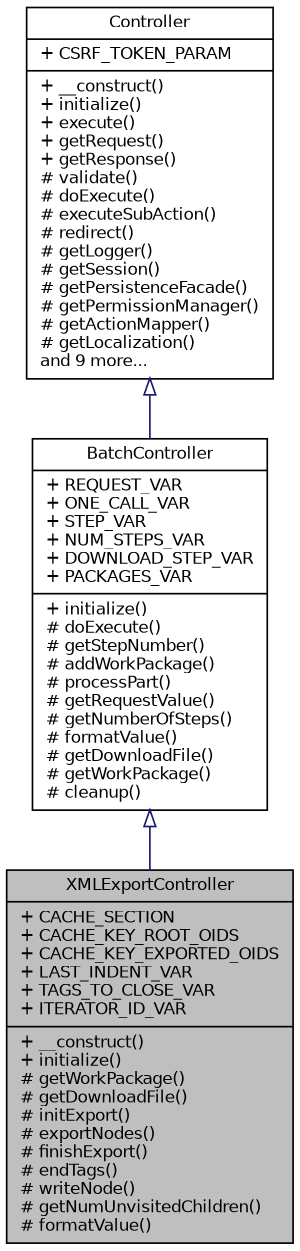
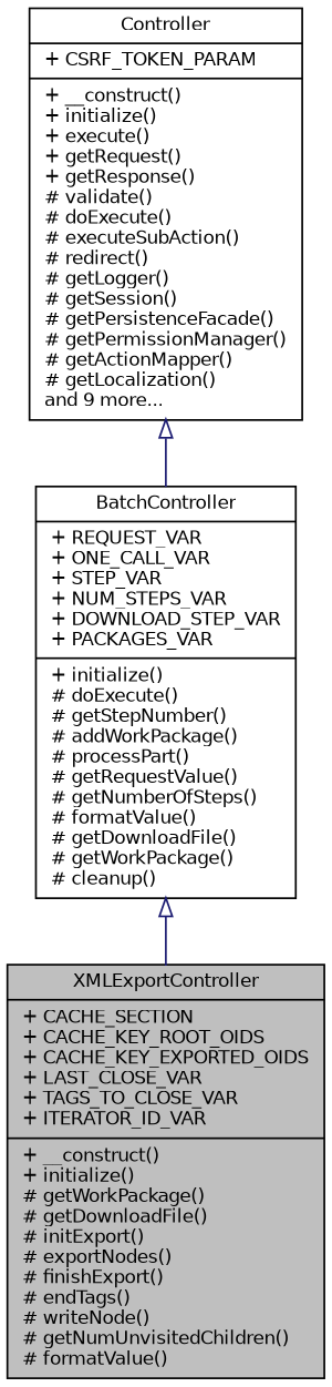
  digraph {
    node [color=black fillcolor=white fontname=Helvetica fontsize=10 shape=record style=filled]
    edge [arrowtail=onormal color=midnightblue dir=back fontname=Helvetica fontsize=10 labelfontname=Helvetica labelfontsize=10 style=solid]
-   n1 [fillcolor=grey75 fontcolor=black height=0.2 label="{XMLExportController\n|+ CACHE_SECTION\l+ CACHE_KEY_ROOT_OIDS\l+ CACHE_KEY_EXPORTED_OIDS\l+ LAST_INDENT_VAR\l+ TAGS_TO_CLOSE_VAR\l+ ITERATOR_ID_VAR\l|+ __construct()\l+ initialize()\l# getWorkPackage()\l# getDownloadFile()\l# initExport()\l# exportNodes()\l# finishExport()\l# endTags()\l# writeNode()\l# getNumUnvisitedChildren()\l# formatValue()\l}" width=0.4]
+   n1 [fillcolor=grey75 fontcolor=black height=0.2 label="{XMLExportController\n|+ CACHE_SECTION\l+ CACHE_KEY_ROOT_OIDS\l+ CACHE_KEY_EXPORTED_OIDS\l+ LAST_CLOSE_VAR\l+ TAGS_TO_CLOSE_VAR\l+ ITERATOR_ID_VAR\l|+ __construct()\l+ initialize()\l# getWorkPackage()\l# getDownloadFile()\l# initExport()\l# exportNodes()\l# finishExport()\l# endTags()\l# writeNode()\l# getNumUnvisitedChildren()\l# formatValue()\l}" width=0.4]
    n2 [height=0.2 label="{BatchController\n|+ REQUEST_VAR\l+ ONE_CALL_VAR\l+ STEP_VAR\l+ NUM_STEPS_VAR\l+ DOWNLOAD_STEP_VAR\l+ PACKAGES_VAR\l|+ initialize()\l# doExecute()\l# getStepNumber()\l# addWorkPackage()\l# processPart()\l# getRequestValue()\l# getNumberOfSteps()\l# formatValue()\l# getDownloadFile()\l# getWorkPackage()\l# cleanup()\l}" width=0.4]
    n3 [height=0.2 label="{Controller\n|+ CSRF_TOKEN_PARAM\l|+ __construct()\l+ initialize()\l+ execute()\l+ getRequest()\l+ getResponse()\l# validate()\l# doExecute()\l# executeSubAction()\l# redirect()\l# getLogger()\l# getSession()\l# getPersistenceFacade()\l# getPermissionManager()\l# getActionMapper()\l# getLocalization()\land 9 more...\l}" width=0.4]
    n2 -> n1
    n3 -> n2
  }
